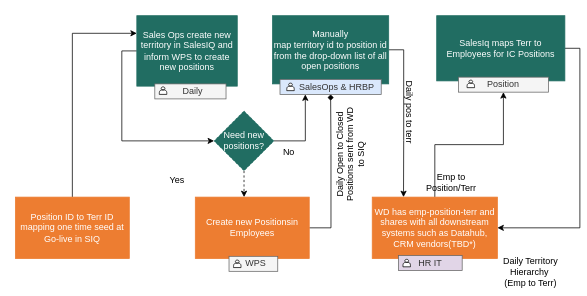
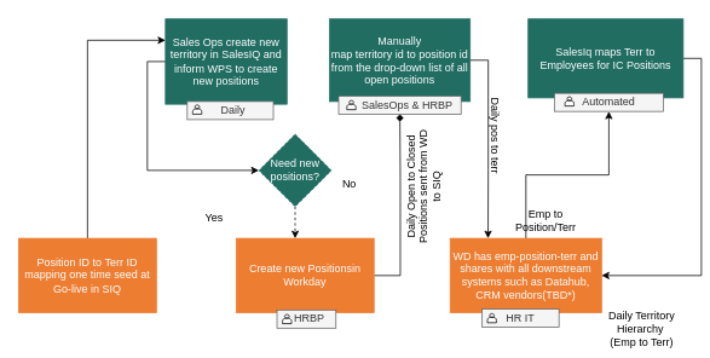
  <mxCell id="0" />
  <mxCell id="1" parent="0" />
  <mxCell id="2" style="edgeStyle=orthogonalEdgeStyle;rounded=0;orthogonalLoop=1;jettySize=auto;html=1;exitX=1;exitY=0.5;exitDx=0;exitDy=0;entryX=0.25;entryY=0;entryDx=0;entryDy=0;" edge="1" parent="1" source="3" target="11"><mxGeometry relative="1" as="geometry" /></mxCell>
  <mxCell id="3" value="&lt;span style=&quot;color: white&quot;&gt;&lt;font style=&quot;font-size: 12px&quot;&gt;Manually&lt;br&gt;map territory id to position id from the drop-down list of all open positions&lt;/font&gt;&lt;/span&gt;&lt;font color=&quot;#ffffff&quot;&gt;&lt;br&gt;&lt;/font&gt;" style="rounded=0;whiteSpace=wrap;html=1;fillColor=#216D62;strokeColor=#216D62;" vertex="1" parent="1"><mxGeometry x="363" y="20" width="155" height="91" as="geometry" /></mxCell>
  <mxCell id="4" style="edgeStyle=orthogonalEdgeStyle;rounded=0;orthogonalLoop=1;jettySize=auto;html=1;exitX=0;exitY=0.5;exitDx=0;exitDy=0;entryX=0;entryY=0.5;entryDx=0;entryDy=0;" edge="1" parent="1" source="5" target="26"><mxGeometry relative="1" as="geometry" /></mxCell>
  <mxCell id="5" value="&lt;font color=&quot;#ffffff&quot;&gt;Sales Ops create new territory in SalesIQ and inform WPS to create new positions&lt;/font&gt;" style="rounded=0;whiteSpace=wrap;html=1;fillColor=#216D62;strokeColor=#216D62;" vertex="1" parent="1"><mxGeometry x="182" y="20" width="134" height="94" as="geometry" /></mxCell>
  <mxCell id="6" style="edgeStyle=orthogonalEdgeStyle;rounded=0;orthogonalLoop=1;jettySize=auto;html=1;entryX=0.5;entryY=1;entryDx=0;entryDy=0;endArrow=diamond;" edge="1" parent="1" source="7" target="29"><mxGeometry relative="1" as="geometry"><mxPoint x="441" y="194" as="targetPoint" /><Array as="points"><mxPoint x="441" y="303" /><mxPoint x="441" y="194" /></Array></mxGeometry></mxCell>
- <mxCell id="7" value="&lt;font color=&quot;#ffffff&quot;&gt;Create new Positionsin Employees&lt;br&gt;&lt;/font&gt;" style="rounded=0;whiteSpace=wrap;html=1;strokeColor=#ED7D31;fillColor=#ED7D31;" vertex="1" parent="1"><mxGeometry x="260" y="262" width="152" height="82" as="geometry" /></mxCell>
+ <mxCell id="7" value="&lt;font color=&quot;#ffffff&quot;&gt;Create new Positionsin Workday&lt;br&gt;&lt;/font&gt;" style="rounded=0;whiteSpace=wrap;html=1;strokeColor=#ED7D31;fillColor=#ED7D31;" vertex="1" parent="1"><mxGeometry x="260" y="262" width="152" height="82" as="geometry" /></mxCell>
  <mxCell id="8" style="edgeStyle=orthogonalEdgeStyle;rounded=0;orthogonalLoop=1;jettySize=auto;html=1;exitX=1;exitY=0.5;exitDx=0;exitDy=0;entryX=1;entryY=0.5;entryDx=0;entryDy=0;" edge="1" parent="1" source="9" target="11"><mxGeometry relative="1" as="geometry" /></mxCell>
  <mxCell id="9" value="&lt;font color=&quot;#ffffff&quot;&gt;SalesIq maps Terr to Employees for IC Positions&lt;/font&gt;" style="rounded=0;whiteSpace=wrap;html=1;fillColor=#216D62;strokeColor=#216D62;" vertex="1" parent="1"><mxGeometry x="582" y="20" width="171" height="87" as="geometry" /></mxCell>
  <mxCell id="10" style="edgeStyle=orthogonalEdgeStyle;rounded=0;orthogonalLoop=1;jettySize=auto;html=1;exitX=0.5;exitY=0;exitDx=0;exitDy=0;entryX=0.5;entryY=1;entryDx=0;entryDy=0;" edge="1" parent="1" source="11" target="13"><mxGeometry relative="1" as="geometry"><Array as="points"><mxPoint x="580" y="192" /><mxPoint x="671" y="192" /></Array></mxGeometry></mxCell>
  <mxCell id="11" value="&lt;span style=&quot;color: white&quot;&gt;&lt;font style=&quot;font-size: 12px&quot;&gt;WD has emp-&lt;/font&gt;&lt;/span&gt;&lt;font style=&quot;font-size: 12px&quot;&gt;&lt;span style=&quot;color: white&quot;&gt;position-&lt;/span&gt;&lt;span style=&quot;color: white&quot;&gt;terr&lt;/span&gt;&lt;span style=&quot;color: white&quot;&gt; and shares with all downstream systems such as Datahub, CRM vendors(TBD*)&lt;/span&gt;&lt;/font&gt;" style="rounded=0;whiteSpace=wrap;html=1;strokeColor=#ED7D31;fillColor=#ED7D31;align=center;" vertex="1" parent="1"><mxGeometry x="496" y="262" width="167" height="82" as="geometry" /></mxCell>
  <mxCell id="12" value="&amp;nbsp; Daily" style="rounded=0;whiteSpace=wrap;html=1;fillColor=#f5f5f5;strokeColor=#666666;fontColor=#333333;" vertex="1" parent="1"><mxGeometry x="206" y="111" width="95" height="20" as="geometry" /></mxCell>
- <mxCell id="13" value="Position" style="rounded=0;whiteSpace=wrap;html=1;fillColor=#f5f5f5;strokeColor=#666666;fontColor=#333333;" vertex="1" parent="1"><mxGeometry x="611" y="102" width="120" height="20" as="geometry" /></mxCell>
- <mxCell id="14" value="HR IT" style="rounded=0;whiteSpace=wrap;html=1;fillColor=#e1d5e7;strokeColor=#666666;fontColor=#333333;" vertex="1" parent="1"><mxGeometry x="531" y="340" width="85" height="20" as="geometry" /></mxCell>
- <mxCell id="15" value="&amp;nbsp; WPS" style="rounded=0;whiteSpace=wrap;html=1;fillColor=#f5f5f5;strokeColor=#666666;fontColor=#333333;" vertex="1" parent="1"><mxGeometry x="305" y="341" width="65" height="20" as="geometry" /></mxCell>
+ <mxCell id="13" value="Automated" style="rounded=0;whiteSpace=wrap;html=1;fillColor=#f5f5f5;strokeColor=#666666;fontColor=#333333;" vertex="1" parent="1"><mxGeometry x="611" y="102" width="120" height="20" as="geometry" /></mxCell>
+ <mxCell id="14" value="HR IT" style="rounded=0;whiteSpace=wrap;html=1;fillColor=#f5f5f5;strokeColor=#666666;fontColor=#333333;" vertex="1" parent="1"><mxGeometry x="531" y="340" width="85" height="20" as="geometry" /></mxCell>
+ <mxCell id="15" value="&amp;nbsp; HRBP" style="rounded=0;whiteSpace=wrap;html=1;fillColor=#f5f5f5;strokeColor=#666666;fontColor=#333333;" vertex="1" parent="1"><mxGeometry x="305" y="341" width="65" height="20" as="geometry" /></mxCell>
  <mxCell id="16" value="" style="shape=actor;whiteSpace=wrap;html=1;" vertex="1" parent="1"><mxGeometry x="311" y="346" width="10" height="10" as="geometry" /></mxCell>
  <mxCell id="17" value="" style="shape=actor;whiteSpace=wrap;html=1;" vertex="1" parent="1"><mxGeometry x="212" y="115" width="10" height="10" as="geometry" /></mxCell>
  <mxCell id="18" value="" style="shape=actor;whiteSpace=wrap;html=1;" vertex="1" parent="1"><mxGeometry x="389" y="109" width="10" height="10" as="geometry" /></mxCell>
  <mxCell id="19" value="" style="shape=actor;whiteSpace=wrap;html=1;" vertex="1" parent="1"><mxGeometry x="622.5" y="106" width="10" height="10" as="geometry" /></mxCell>
  <mxCell id="20" value="" style="shape=actor;whiteSpace=wrap;html=1;" vertex="1" parent="1"><mxGeometry x="537" y="345" width="10" height="10" as="geometry" /></mxCell>
  <mxCell id="21" style="edgeStyle=orthogonalEdgeStyle;rounded=0;orthogonalLoop=1;jettySize=auto;html=1;exitX=0.5;exitY=1;exitDx=0;exitDy=0;" edge="1" parent="1" source="23" target="23"><mxGeometry relative="1" as="geometry"><mxPoint x="189" y="167" as="targetPoint" /></mxGeometry></mxCell>
  <mxCell id="22" style="edgeStyle=orthogonalEdgeStyle;rounded=0;orthogonalLoop=1;jettySize=auto;html=1;exitX=0.5;exitY=0;exitDx=0;exitDy=0;entryX=0;entryY=0.25;entryDx=0;entryDy=0;" edge="1" parent="1" source="23" target="5"><mxGeometry relative="1" as="geometry" /></mxCell>
  <mxCell id="23" value="&lt;font color=&quot;#ffffff&quot;&gt;Position ID to Terr ID mapping one time seed at Go-live in SIQ&lt;br&gt;&lt;/font&gt;" style="rounded=0;whiteSpace=wrap;html=1;strokeColor=#ED7D31;fillColor=#ED7D31;" vertex="1" parent="1"><mxGeometry x="20" y="262" width="152" height="82" as="geometry" /></mxCell>
  <mxCell id="24" style="edgeStyle=orthogonalEdgeStyle;rounded=0;orthogonalLoop=1;jettySize=auto;html=1;entryX=0.428;entryY=0;entryDx=0;entryDy=0;entryPerimeter=0;dashed=1;" edge="1" parent="1" source="26" target="7"><mxGeometry relative="1" as="geometry" /></mxCell>
- <mxCell id="25" style="edgeStyle=orthogonalEdgeStyle;rounded=0;orthogonalLoop=1;jettySize=auto;html=1;entryX=0.25;entryY=1;entryDx=0;entryDy=0;" edge="1" parent="1" source="26" target="29"><mxGeometry relative="1" as="geometry" /></mxCell>
  <mxCell id="26" value="&lt;font color=&quot;#ffffff&quot;&gt;Need new positions?&lt;/font&gt;" style="rhombus;whiteSpace=wrap;html=1;strokeColor=#216D62;fillColor=#216D62;dashed=1;" vertex="1" parent="1"><mxGeometry x="285" y="147" width="80" height="80" as="geometry" /></mxCell>
  <mxCell id="27" value="Yes" style="text;html=1;strokeColor=none;fillColor=none;align=center;verticalAlign=middle;whiteSpace=wrap;rounded=0;" vertex="1" parent="1"><mxGeometry x="216" y="230" width="40" height="20" as="geometry" /></mxCell>
  <mxCell id="28" value="No" style="text;html=1;strokeColor=none;fillColor=none;align=center;verticalAlign=middle;whiteSpace=wrap;rounded=0;" vertex="1" parent="1"><mxGeometry x="365" y="192" width="40" height="20" as="geometry" /></mxCell>
- <mxCell id="29" value="&amp;nbsp; &amp;nbsp; &amp;nbsp;SalesOps &amp;amp; HRBP" style="rounded=0;whiteSpace=wrap;html=1;fillColor=#dae8fc;strokeColor=#666666;fontColor=#333333;" vertex="1" parent="1"><mxGeometry x="373" y="105" width="135" height="20" as="geometry" /></mxCell>
+ <mxCell id="29" value="&amp;nbsp; &amp;nbsp; &amp;nbsp;SalesOps &amp;amp; HRBP" style="rounded=0;whiteSpace=wrap;html=1;fillColor=#f5f5f5;strokeColor=#666666;fontColor=#333333;" vertex="1" parent="1"><mxGeometry x="373" y="105" width="135" height="20" as="geometry" /></mxCell>
  <mxCell id="30" value="Daily Open to Closed Positions sent from WD to SIQ" style="text;html=1;strokeColor=none;fillColor=none;align=center;verticalAlign=middle;whiteSpace=wrap;rounded=0;rotation=270;" vertex="1" parent="1"><mxGeometry x="399" y="195" width="136" height="20" as="geometry" /></mxCell>
  <mxCell id="31" value="Emp to Position/Terr" style="text;html=1;strokeColor=none;fillColor=none;align=center;verticalAlign=middle;whiteSpace=wrap;rounded=0;" vertex="1" parent="1"><mxGeometry x="565.5" y="233" width="71" height="20" as="geometry" /></mxCell>
  <mxCell id="32" value="Daily Territory Hierarchy&amp;nbsp;&lt;br&gt;(Emp to Terr)" style="text;html=1;strokeColor=none;fillColor=none;align=center;verticalAlign=middle;whiteSpace=wrap;rounded=0;" vertex="1" parent="1"><mxGeometry x="657" y="352" width="101" height="20" as="geometry" /></mxCell>
  <mxCell id="33" value="Daily pos to terr" style="text;html=1;strokeColor=none;fillColor=none;align=center;verticalAlign=middle;whiteSpace=wrap;rounded=0;rotation=90;" vertex="1" parent="1"><mxGeometry x="502.5" y="138.5" width="88" height="20" as="geometry" /></mxCell>
  <mxCell id="34" value="" style="shape=actor;whiteSpace=wrap;html=1;" vertex="1" parent="1"><mxGeometry x="382" y="110" width="10" height="10" as="geometry" /></mxCell>
